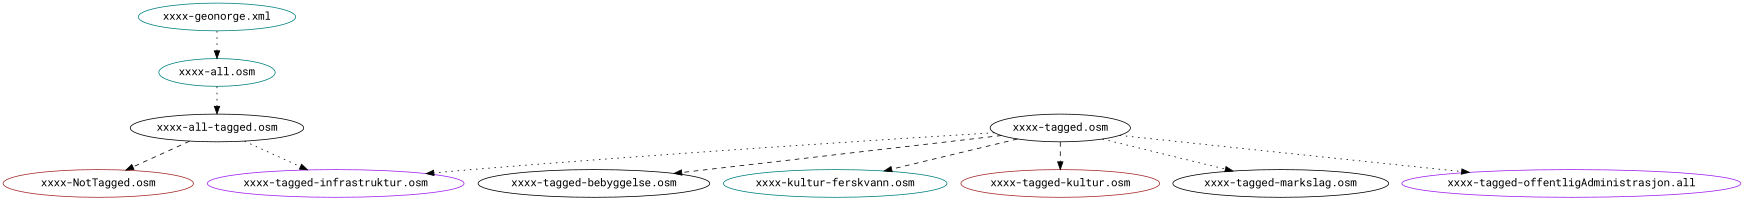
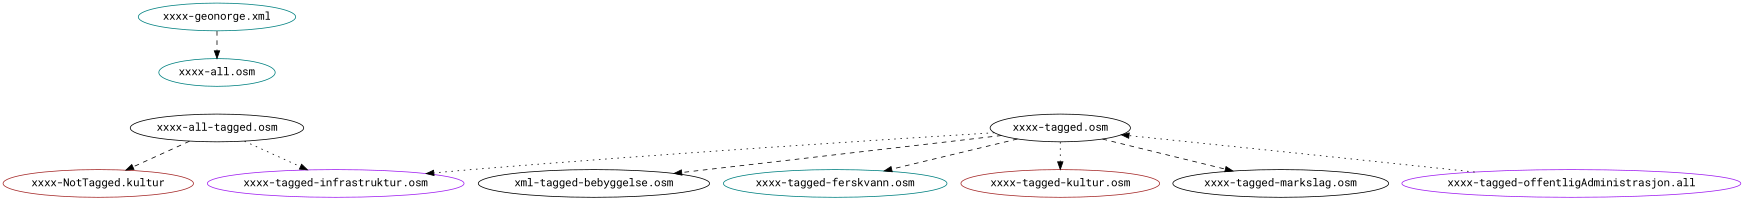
  digraph {
    fontname="Roboto Mono"
    node [color=black fontname="Roboto Mono"]
    edge [fontname="Roboto Mono" style=dotted]
    "xxxx-geonorge.xml" [color=teal]
    "xxxx-all.osm" [color=teal]
    "xxxx-all-tagged.osm"
-   "xxxx-NotTagged.osm" [color=brown]
+   "xxxx-NotTagged.osm" [color=brown label="xxxx-NotTagged.kultur"]
    "xxxx-tagged-infrastruktur.osm" [color=purple]
    "xxxx-tagged.osm"
-   "xxxx-tagged-bebyggelse.osm"
-   "xxxx-tagged-ferskvann.osm" [color=teal label="xxxx-kultur-ferskvann.osm"]
+   "xxxx-tagged-bebyggelse.osm" [label="xml-tagged-bebyggelse.osm"]
+   "xxxx-tagged-ferskvann.osm" [color=teal]
    "xxxx-tagged-kultur.osm" [color=brown]
    "xxxx-tagged-markslag.osm"
    n11 [color=purple label="xxxx-tagged-offentligAdministrasjon.all"]
-   "xxxx-geonorge.xml" -> "xxxx-all.osm"
-   "xxxx-all.osm" -> "xxxx-all-tagged.osm"
+   "xxxx-geonorge.xml" -> "xxxx-all.osm" [style=dashed]
    "xxxx-all-tagged.osm" -> "xxxx-NotTagged.osm" [style=dashed]
    "xxxx-all-tagged.osm" -> "xxxx-tagged-infrastruktur.osm"
    "xxxx-tagged.osm" -> "xxxx-tagged-infrastruktur.osm"
    "xxxx-tagged.osm" -> "xxxx-tagged-bebyggelse.osm" [style=dashed]
    "xxxx-tagged.osm" -> "xxxx-tagged-ferskvann.osm" [style=dashed]
-   "xxxx-tagged.osm" -> "xxxx-tagged-kultur.osm" [style=dashed]
-   "xxxx-tagged.osm" -> "xxxx-tagged-markslag.osm"
-   "xxxx-tagged.osm" -> n11
+   "xxxx-tagged.osm" -> "xxxx-tagged-kultur.osm"
+   "xxxx-tagged.osm" -> "xxxx-tagged-markslag.osm" [style=dashed]
+   n11 -> "xxxx-tagged.osm"
  }
